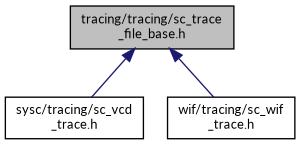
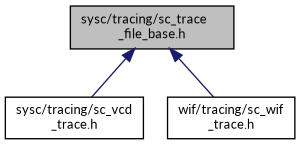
  digraph {
    fontname=Lato
    node [color=black fillcolor=white fontname=Lato fontsize=10 shape=record style=filled]
    edge [color=midnightblue dir=back fontname=Lato fontsize=10 labelfontname=FreeSans labelfontsize=10 style=solid]
-   n1 [fillcolor=grey75 fontcolor=black height=0.2 label="tracing/tracing/sc_trace\l_file_base.h" width=0.4]
+   n1 [fillcolor=grey75 fontcolor=black height=0.2 label="sysc/tracing/sc_trace\l_file_base.h" width=0.4]
    n2 [height=0.2 label="sysc/tracing/sc_vcd\l_trace.h" width=0.4]
    n3 [height=0.2 label="wif/tracing/sc_wif\l_trace.h" width=0.4]
    n1 -> n2
    n1 -> n3
  }
